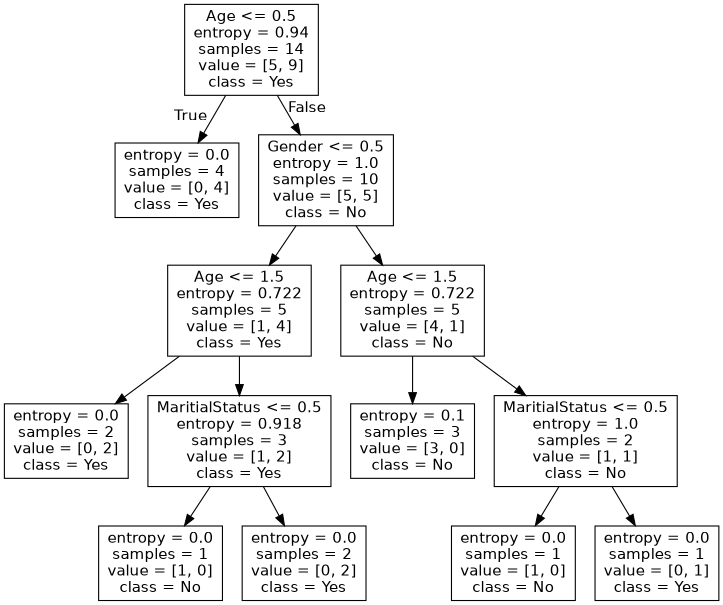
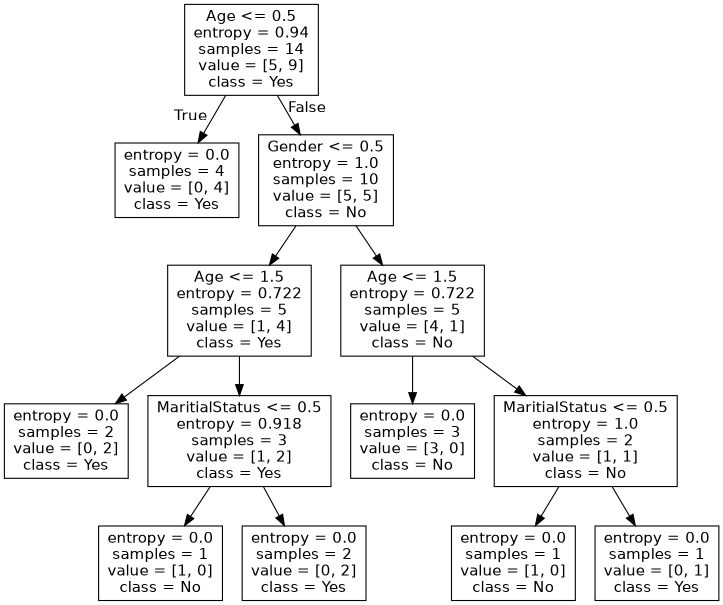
  digraph {
    node [fontname=helvetica shape=box]
    edge [fontname=helvetica]
    n1 [label="Age <= 0.5\nentropy = 0.94\nsamples = 14\nvalue = [5, 9]\nclass = Yes"]
    n2 [label="entropy = 0.0\nsamples = 4\nvalue = [0, 4]\nclass = Yes"]
    n3 [label="Gender <= 0.5\nentropy = 1.0\nsamples = 10\nvalue = [5, 5]\nclass = No"]
    n4 [label="Age <= 1.5\nentropy = 0.722\nsamples = 5\nvalue = [1, 4]\nclass = Yes"]
    n5 [label="Age <= 1.5\nentropy = 0.722\nsamples = 5\nvalue = [4, 1]\nclass = No"]
    n6 [label="entropy = 0.0\nsamples = 2\nvalue = [0, 2]\nclass = Yes"]
    n7 [label="MaritialStatus <= 0.5\nentropy = 0.918\nsamples = 3\nvalue = [1, 2]\nclass = Yes"]
    n8 [label="entropy = 0.0\nsamples = 1\nvalue = [1, 0]\nclass = No"]
    n9 [label="entropy = 0.0\nsamples = 2\nvalue = [0, 2]\nclass = Yes"]
-   n10 [label="entropy = 0.1\nsamples = 3\nvalue = [3, 0]\nclass = No"]
+   n10 [label="entropy = 0.0\nsamples = 3\nvalue = [3, 0]\nclass = No"]
    n11 [label="MaritialStatus <= 0.5\nentropy = 1.0\nsamples = 2\nvalue = [1, 1]\nclass = No"]
    n12 [label="entropy = 0.0\nsamples = 1\nvalue = [1, 0]\nclass = No"]
    n13 [label="entropy = 0.0\nsamples = 1\nvalue = [0, 1]\nclass = Yes"]
    n1 -> n2 [headlabel=True labelangle=45 labeldistance=2.5]
    n1 -> n3 [headlabel=False labelangle=-45 labeldistance=2.5]
    n3 -> n4
    n3 -> n5
    n4 -> n6
    n4 -> n7
    n5 -> n10
    n5 -> n11
    n7 -> n8
    n7 -> n9
    n11 -> n12
    n11 -> n13
  }
